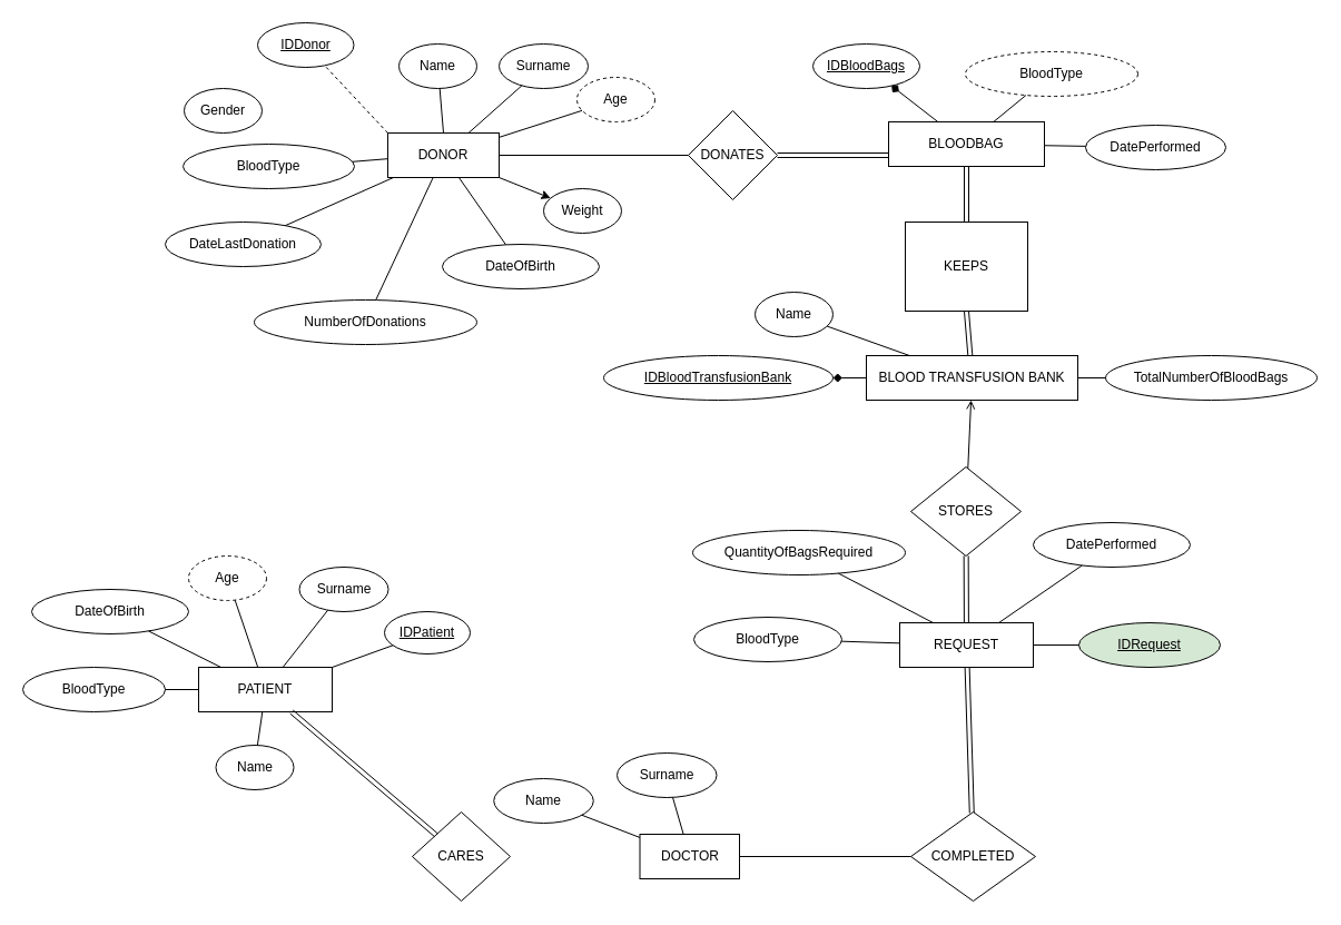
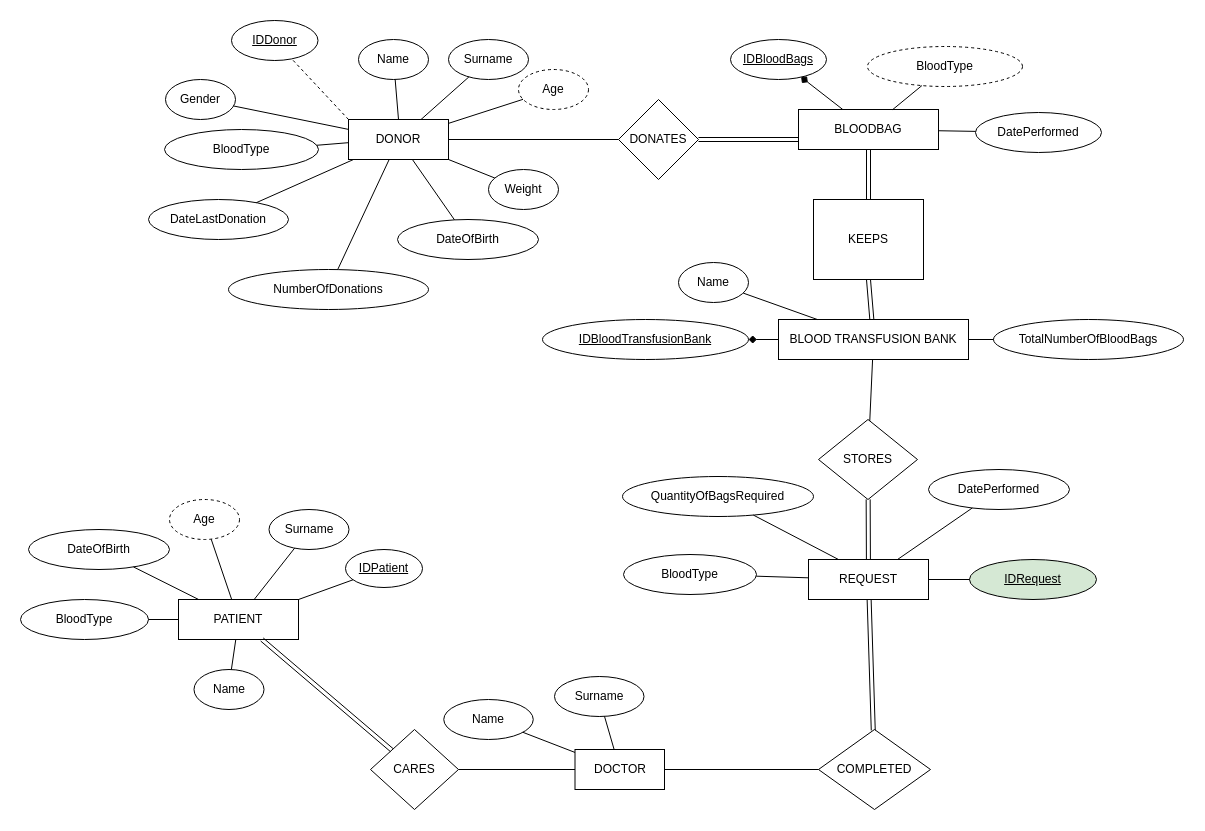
  <mxCell id="0" />
  <mxCell id="1" parent="0" />
  <mxCell id="2" style="edgeStyle=orthogonalEdgeStyle;rounded=0;orthogonalLoop=1;jettySize=auto;html=1;entryX=0.5;entryY=1;entryDx=0;entryDy=0;strokeColor=none;" parent="1" source="3" target="4" edge="1"><mxGeometry relative="1" as="geometry" /></mxCell>
  <mxCell id="3" value="DONOR" style="rounded=0;whiteSpace=wrap;html=1;" parent="1" vertex="1"><mxGeometry x="348" y="119" width="100" height="40" as="geometry" /></mxCell>
  <mxCell id="4" value="Name" style="ellipse;whiteSpace=wrap;html=1;" parent="1" vertex="1"><mxGeometry x="358" y="39" width="70" height="40" as="geometry" /></mxCell>
  <mxCell id="5" value="Surname" style="ellipse;whiteSpace=wrap;html=1;" parent="1" vertex="1"><mxGeometry x="448" y="39" width="80" height="40" as="geometry" /></mxCell>
  <mxCell id="6" value="Gender" style="ellipse;whiteSpace=wrap;html=1;" parent="1" vertex="1"><mxGeometry x="165" y="79" width="70" height="40" as="geometry" /></mxCell>
  <mxCell id="7" value="DateOfBirth" style="ellipse;whiteSpace=wrap;html=1;" parent="1" vertex="1"><mxGeometry x="397" y="219" width="141" height="40" as="geometry" /></mxCell>
  <mxCell id="8" value="" style="endArrow=none;html=1;rounded=0;exitX=0.5;exitY=0;exitDx=0;exitDy=0;" parent="1" source="3" target="4" edge="1"><mxGeometry width="50" height="50" relative="1" as="geometry"><mxPoint x="648" y="249" as="sourcePoint" /><mxPoint x="698" y="199" as="targetPoint" /></mxGeometry></mxCell>
  <mxCell id="9" value="" style="endArrow=none;html=1;rounded=0;" parent="1" source="3" target="5" edge="1"><mxGeometry width="50" height="50" relative="1" as="geometry"><mxPoint x="648" y="249" as="sourcePoint" /><mxPoint x="698" y="199" as="targetPoint" /></mxGeometry></mxCell>
+ <mxCell id="10" value="" style="endArrow=none;html=1;rounded=0;" parent="1" source="6" target="3" edge="1"><mxGeometry width="50" height="50" relative="1" as="geometry"><mxPoint x="648" y="249" as="sourcePoint" /><mxPoint x="698" y="199" as="targetPoint" /></mxGeometry></mxCell>
  <mxCell id="11" value="" style="endArrow=none;html=1;rounded=0;" parent="1" source="7" target="3" edge="1"><mxGeometry width="50" height="50" relative="1" as="geometry"><mxPoint x="608" y="249" as="sourcePoint" /><mxPoint x="658" y="199" as="targetPoint" /></mxGeometry></mxCell>
  <mxCell id="12" value="DONATES" style="rhombus;whiteSpace=wrap;html=1;" parent="1" vertex="1"><mxGeometry x="618" y="99" width="80" height="80" as="geometry" /></mxCell>
  <mxCell id="13" value="BLOODBAG" style="rounded=0;whiteSpace=wrap;html=1;" parent="1" vertex="1"><mxGeometry x="798" y="109" width="140" height="40" as="geometry" /></mxCell>
  <mxCell id="14" value="" style="endArrow=none;html=1;rounded=0;exitX=1;exitY=0.5;exitDx=0;exitDy=0;entryX=0;entryY=0.5;entryDx=0;entryDy=0;strokeColor=default;" parent="1" source="3" target="12" edge="1"><mxGeometry width="50" height="50" relative="1" as="geometry"><mxPoint x="608" y="249" as="sourcePoint" /><mxPoint x="658" y="199" as="targetPoint" /></mxGeometry></mxCell>
  <mxCell id="15" value="" style="endArrow=none;html=1;rounded=0;exitX=1;exitY=0.5;exitDx=0;exitDy=0;entryX=0;entryY=0.75;entryDx=0;entryDy=0;shape=link;" parent="1" source="12" target="13" edge="1"><mxGeometry width="50" height="50" relative="1" as="geometry"><mxPoint x="738" y="299" as="sourcePoint" /><mxPoint x="788" y="249" as="targetPoint" /></mxGeometry></mxCell>
  <mxCell id="16" value="BloodType" style="ellipse;whiteSpace=wrap;html=1;" parent="1" vertex="1"><mxGeometry x="164" y="129" width="154" height="40" as="geometry" /></mxCell>
  <mxCell id="17" value="" style="endArrow=none;html=1;rounded=0;" parent="1" source="16" target="3" edge="1"><mxGeometry width="50" height="50" relative="1" as="geometry"><mxPoint x="608" y="249" as="sourcePoint" /><mxPoint x="658" y="199" as="targetPoint" /></mxGeometry></mxCell>
  <mxCell id="18" value="BloodType" style="ellipse;whiteSpace=wrap;html=1;dashed=1;" parent="1" vertex="1"><mxGeometry x="867" y="46" width="155" height="40" as="geometry" /></mxCell>
  <mxCell id="19" value="IDBloodBags" style="ellipse;whiteSpace=wrap;html=1;fontStyle=4" parent="1" vertex="1"><mxGeometry x="730" y="39" width="96" height="40" as="geometry" /></mxCell>
  <mxCell id="20" value="" style="endArrow=diamond;html=1;rounded=0;" parent="1" source="13" target="19" edge="1"><mxGeometry width="50" height="50" relative="1" as="geometry"><mxPoint x="738" y="249" as="sourcePoint" /><mxPoint x="788" y="199" as="targetPoint" /></mxGeometry></mxCell>
  <mxCell id="21" value="" style="endArrow=none;html=1;rounded=0;" parent="1" source="18" target="13" edge="1"><mxGeometry width="50" height="50" relative="1" as="geometry"><mxPoint x="944.393" y="78.072" as="sourcePoint" /><mxPoint x="808" y="189" as="targetPoint" /></mxGeometry></mxCell>
  <mxCell id="22" value="KEEPS" style="whiteSpace=wrap;html=1;rounded=0;" parent="1" vertex="1"><mxGeometry x="813" y="199" width="110" height="80" as="geometry" /></mxCell>
  <mxCell id="23" value="" style="endArrow=none;html=1;rounded=0;exitX=0.5;exitY=0;exitDx=0;exitDy=0;shape=link;" parent="1" source="22" target="13" edge="1"><mxGeometry width="50" height="50" relative="1" as="geometry"><mxPoint x="738" y="299" as="sourcePoint" /><mxPoint x="788" y="249" as="targetPoint" /></mxGeometry></mxCell>
  <mxCell id="24" value="BLOOD TRANSFUSION BANK" style="rounded=0;whiteSpace=wrap;html=1;" parent="1" vertex="1"><mxGeometry x="778" y="319" width="190" height="40" as="geometry" /></mxCell>
  <mxCell id="25" value="" style="endArrow=none;html=1;rounded=0;entryX=0.5;entryY=1;entryDx=0;entryDy=0;shape=link;" parent="1" source="24" target="22" edge="1"><mxGeometry width="50" height="50" relative="1" as="geometry"><mxPoint x="738" y="299" as="sourcePoint" /><mxPoint x="788" y="249" as="targetPoint" /></mxGeometry></mxCell>
  <mxCell id="26" value="IDBloodTransfusionBank" style="ellipse;whiteSpace=wrap;html=1;fontStyle=4" parent="1" vertex="1"><mxGeometry x="542" y="319" width="206" height="40" as="geometry" /></mxCell>
  <mxCell id="27" value="TotalNumberOfBloodBags" style="ellipse;whiteSpace=wrap;html=1;" parent="1" vertex="1"><mxGeometry x="993" y="319" width="190" height="40" as="geometry" /></mxCell>
  <mxCell id="28" value="" style="endArrow=diamond;html=1;rounded=0;" parent="1" source="24" target="26" edge="1"><mxGeometry width="50" height="50" relative="1" as="geometry"><mxPoint x="738" y="299" as="sourcePoint" /><mxPoint x="788" y="249" as="targetPoint" /></mxGeometry></mxCell>
  <mxCell id="29" value="" style="endArrow=none;html=1;rounded=0;" parent="1" source="24" target="27" edge="1"><mxGeometry width="50" height="50" relative="1" as="geometry"><mxPoint x="738" y="299" as="sourcePoint" /><mxPoint x="788" y="249" as="targetPoint" /></mxGeometry></mxCell>
  <mxCell id="30" value="STORES" style="rhombus;whiteSpace=wrap;html=1;" parent="1" vertex="1"><mxGeometry x="818" y="419" width="99" height="80" as="geometry" /></mxCell>
  <mxCell id="31" value="DateLastDonation" style="ellipse;whiteSpace=wrap;html=1;" parent="1" vertex="1"><mxGeometry x="148" y="199" width="140" height="40" as="geometry" /></mxCell>
  <mxCell id="32" value="NumberOfDonations" style="ellipse;whiteSpace=wrap;html=1;" parent="1" vertex="1"><mxGeometry x="228" y="269" width="200" height="40" as="geometry" /></mxCell>
  <mxCell id="33" value="" style="endArrow=none;html=1;rounded=0;" parent="1" source="31" target="3" edge="1"><mxGeometry width="50" height="50" relative="1" as="geometry"><mxPoint x="628" y="279" as="sourcePoint" /><mxPoint x="678" y="229" as="targetPoint" /></mxGeometry></mxCell>
  <mxCell id="34" value="" style="endArrow=none;html=1;rounded=0;" parent="1" source="32" target="3" edge="1"><mxGeometry width="50" height="50" relative="1" as="geometry"><mxPoint x="468" y="279" as="sourcePoint" /><mxPoint x="518" y="229" as="targetPoint" /></mxGeometry></mxCell>
  <mxCell id="35" value="REQUEST" style="rounded=0;whiteSpace=wrap;html=1;" parent="1" vertex="1"><mxGeometry x="808" y="559" width="120" height="40" as="geometry" /></mxCell>
- <mxCell id="36" value="" style="endArrow=open;html=1;rounded=0;" parent="1" source="30" target="24" edge="1"><mxGeometry width="50" height="50" relative="1" as="geometry"><mxPoint x="718" y="459" as="sourcePoint" /><mxPoint x="768" y="409" as="targetPoint" /></mxGeometry></mxCell>
+ <mxCell id="36" value="" style="endArrow=none;html=1;rounded=0;" parent="1" source="30" target="24" edge="1"><mxGeometry width="50" height="50" relative="1" as="geometry"><mxPoint x="718" y="459" as="sourcePoint" /><mxPoint x="768" y="409" as="targetPoint" /></mxGeometry></mxCell>
  <mxCell id="37" value="IDRequest" style="ellipse;whiteSpace=wrap;html=1;fontStyle=4;fillColor=#d5e8d4;" parent="1" vertex="1"><mxGeometry x="969" y="559" width="127" height="40" as="geometry" /></mxCell>
  <mxCell id="38" value="DatePerformed" style="ellipse;whiteSpace=wrap;html=1;" parent="1" vertex="1"><mxGeometry x="928" y="469" width="141" height="40" as="geometry" /></mxCell>
  <mxCell id="39" value="" style="endArrow=none;html=1;rounded=0;shape=link;" parent="1" source="35" target="30" edge="1"><mxGeometry width="50" height="50" relative="1" as="geometry"><mxPoint x="628" y="379" as="sourcePoint" /><mxPoint x="678" y="329" as="targetPoint" /></mxGeometry></mxCell>
  <mxCell id="40" value="BloodType" style="ellipse;whiteSpace=wrap;html=1;" parent="1" vertex="1"><mxGeometry x="623" y="554" width="133" height="40" as="geometry" /></mxCell>
  <mxCell id="41" value="QuantityOfBagsRequired" style="ellipse;whiteSpace=wrap;html=1;" parent="1" vertex="1"><mxGeometry x="622" y="476" width="191" height="40" as="geometry" /></mxCell>
  <mxCell id="42" value="" style="endArrow=none;html=1;rounded=0;" parent="1" source="37" target="35" edge="1"><mxGeometry width="50" height="50" relative="1" as="geometry"><mxPoint x="848" y="619" as="sourcePoint" /><mxPoint x="898" y="569" as="targetPoint" /></mxGeometry></mxCell>
  <mxCell id="43" value="" style="endArrow=none;html=1;rounded=0;" parent="1" source="35" target="38" edge="1"><mxGeometry width="50" height="50" relative="1" as="geometry"><mxPoint x="768" y="579" as="sourcePoint" /><mxPoint x="818" y="529" as="targetPoint" /></mxGeometry></mxCell>
  <mxCell id="44" value="" style="endArrow=none;html=1;rounded=0;" parent="1" source="40" target="35" edge="1"><mxGeometry width="50" height="50" relative="1" as="geometry"><mxPoint x="768" y="579" as="sourcePoint" /><mxPoint x="818" y="529" as="targetPoint" /></mxGeometry></mxCell>
  <mxCell id="45" value="" style="endArrow=none;html=1;rounded=0;exitX=0.25;exitY=0;exitDx=0;exitDy=0;" parent="1" source="35" target="41" edge="1"><mxGeometry width="50" height="50" relative="1" as="geometry"><mxPoint x="621" y="509.892" as="sourcePoint" /><mxPoint x="511" y="466" as="targetPoint" /></mxGeometry></mxCell>
  <mxCell id="46" value="DOCTOR" style="rounded=0;whiteSpace=wrap;html=1;" parent="1" vertex="1"><mxGeometry x="574.5" y="749" width="89.5" height="40" as="geometry" /></mxCell>
  <mxCell id="47" value="COMPLETED" style="rhombus;whiteSpace=wrap;html=1;" parent="1" vertex="1"><mxGeometry x="818" y="729" width="112" height="80" as="geometry" /></mxCell>
  <mxCell id="48" value="" style="endArrow=none;html=1;rounded=0;shape=link;" parent="1" source="47" target="35" edge="1"><mxGeometry width="50" height="50" relative="1" as="geometry"><mxPoint x="748" y="679" as="sourcePoint" /><mxPoint x="798" y="629" as="targetPoint" /></mxGeometry></mxCell>
  <mxCell id="49" value="" style="endArrow=none;html=1;rounded=0;" parent="1" source="46" target="47" edge="1"><mxGeometry width="50" height="50" relative="1" as="geometry"><mxPoint x="748" y="739" as="sourcePoint" /><mxPoint x="798" y="689" as="targetPoint" /></mxGeometry></mxCell>
  <mxCell id="50" value="Name" style="ellipse;whiteSpace=wrap;html=1;" parent="1" vertex="1"><mxGeometry x="443.25" y="699" width="89.5" height="40" as="geometry" /></mxCell>
  <mxCell id="51" value="Surname" style="ellipse;whiteSpace=wrap;html=1;" parent="1" vertex="1"><mxGeometry x="554" y="676" width="89.5" height="40" as="geometry" /></mxCell>
  <mxCell id="52" value="" style="endArrow=none;html=1;rounded=0;" parent="1" source="51" target="46" edge="1"><mxGeometry width="50" height="50" relative="1" as="geometry"><mxPoint x="424" y="889" as="sourcePoint" /><mxPoint x="474" y="839" as="targetPoint" /></mxGeometry></mxCell>
  <mxCell id="53" value="" style="endArrow=none;html=1;rounded=0;" parent="1" source="50" target="46" edge="1"><mxGeometry width="50" height="50" relative="1" as="geometry"><mxPoint x="474" y="929" as="sourcePoint" /><mxPoint x="594" y="839" as="targetPoint" /></mxGeometry></mxCell>
  <mxCell id="54" value="CARES" style="rhombus;whiteSpace=wrap;html=1;" parent="1" vertex="1"><mxGeometry x="370" y="729" width="88" height="80" as="geometry" /></mxCell>
+ <mxCell id="55" value="" style="endArrow=none;html=1;rounded=0;" parent="1" source="54" target="46" edge="1"><mxGeometry width="50" height="50" relative="1" as="geometry"><mxPoint x="748" y="709" as="sourcePoint" /><mxPoint x="798" y="659" as="targetPoint" /></mxGeometry></mxCell>
  <mxCell id="56" value="PATIENT" style="rounded=0;whiteSpace=wrap;html=1;" parent="1" vertex="1"><mxGeometry x="178" y="599" width="120" height="40" as="geometry" /></mxCell>
  <mxCell id="57" value="" style="endArrow=none;html=1;rounded=0;shape=link;" parent="1" source="56" target="54" edge="1"><mxGeometry width="50" height="50" relative="1" as="geometry"><mxPoint x="198" y="579" as="sourcePoint" /><mxPoint x="248" y="529" as="targetPoint" /></mxGeometry></mxCell>
  <mxCell id="58" value="Name" style="ellipse;whiteSpace=wrap;html=1;" parent="1" vertex="1"><mxGeometry x="193.5" y="669" width="70" height="40" as="geometry" /></mxCell>
  <mxCell id="59" value="Surname" style="ellipse;whiteSpace=wrap;html=1;" parent="1" vertex="1"><mxGeometry x="268.5" y="509" width="80" height="40" as="geometry" /></mxCell>
  <mxCell id="60" value="DateOfBirth" style="ellipse;whiteSpace=wrap;html=1;" parent="1" vertex="1"><mxGeometry x="28" y="529" width="141" height="40" as="geometry" /></mxCell>
  <mxCell id="61" value="BloodType" style="ellipse;whiteSpace=wrap;html=1;" parent="1" vertex="1"><mxGeometry x="20" y="599" width="128" height="40" as="geometry" /></mxCell>
  <mxCell id="62" value="" style="endArrow=none;html=1;rounded=0;" parent="1" source="59" target="56" edge="1"><mxGeometry width="50" height="50" relative="1" as="geometry"><mxPoint x="318" y="689" as="sourcePoint" /><mxPoint x="368" y="649" as="targetPoint" /></mxGeometry></mxCell>
  <mxCell id="63" value="" style="endArrow=none;html=1;rounded=0;" parent="1" source="58" target="56" edge="1"><mxGeometry width="50" height="50" relative="1" as="geometry"><mxPoint x="-112" y="669" as="sourcePoint" /><mxPoint x="-62" y="619" as="targetPoint" /></mxGeometry></mxCell>
  <mxCell id="64" value="" style="endArrow=none;html=1;rounded=0;" parent="1" source="60" target="56" edge="1"><mxGeometry width="50" height="50" relative="1" as="geometry"><mxPoint x="18" y="709" as="sourcePoint" /><mxPoint x="68" y="659" as="targetPoint" /></mxGeometry></mxCell>
  <mxCell id="65" value="" style="endArrow=none;html=1;rounded=0;" parent="1" source="61" target="56" edge="1"><mxGeometry width="50" height="50" relative="1" as="geometry"><mxPoint x="-172" y="669" as="sourcePoint" /><mxPoint x="-122" y="619" as="targetPoint" /></mxGeometry></mxCell>
  <mxCell id="66" value="Age" style="ellipse;whiteSpace=wrap;html=1;dashed=1;" parent="1" vertex="1"><mxGeometry x="518" y="69" width="70" height="40" as="geometry" /></mxCell>
  <mxCell id="67" value="" style="endArrow=none;html=1;rounded=0;" parent="1" source="3" target="66" edge="1"><mxGeometry width="50" height="50" relative="1" as="geometry"><mxPoint x="228" y="499" as="sourcePoint" /><mxPoint x="278" y="449" as="targetPoint" /></mxGeometry></mxCell>
  <mxCell id="68" value="Age" style="ellipse;whiteSpace=wrap;html=1;dashed=1;" parent="1" vertex="1"><mxGeometry x="169" y="499" width="70" height="40" as="geometry" /></mxCell>
  <mxCell id="69" value="" style="endArrow=none;html=1;rounded=0;" parent="1" source="56" target="68" edge="1"><mxGeometry width="50" height="50" relative="1" as="geometry"><mxPoint x="-42" y="429" as="sourcePoint" /><mxPoint x="8" y="379" as="targetPoint" /></mxGeometry></mxCell>
  <mxCell id="70" value="Weight" style="ellipse;whiteSpace=wrap;html=1;" parent="1" vertex="1"><mxGeometry x="488" y="169" width="70" height="40" as="geometry" /></mxCell>
- <mxCell id="71" value="" style="endArrow=classic;html=1;rounded=0;" parent="1" source="3" target="70" edge="1"><mxGeometry width="50" height="50" relative="1" as="geometry"><mxPoint x="468" y="309" as="sourcePoint" /><mxPoint x="518" y="259" as="targetPoint" /></mxGeometry></mxCell>
+ <mxCell id="71" value="" style="endArrow=none;html=1;rounded=0;" parent="1" source="3" target="70" edge="1"><mxGeometry width="50" height="50" relative="1" as="geometry"><mxPoint x="468" y="309" as="sourcePoint" /><mxPoint x="518" y="259" as="targetPoint" /></mxGeometry></mxCell>
  <mxCell id="72" value="IDDonor" style="ellipse;whiteSpace=wrap;html=1;fontStyle=4" parent="1" vertex="1"><mxGeometry x="231" y="20" width="86.5" height="40" as="geometry" /></mxCell>
  <mxCell id="73" value="" style="endArrow=none;html=1;rounded=0;exitX=0;exitY=0;exitDx=0;exitDy=0;dashed=1;" parent="1" source="3" target="72" edge="1"><mxGeometry width="50" height="50" relative="1" as="geometry"><mxPoint x="340.556" y="129" as="sourcePoint" /><mxPoint x="683" y="162" as="targetPoint" /></mxGeometry></mxCell>
  <mxCell id="74" value="IDPatient" style="ellipse;whiteSpace=wrap;html=1;fontStyle=4" parent="1" vertex="1"><mxGeometry x="345" y="549" width="77" height="38" as="geometry" /></mxCell>
  <mxCell id="75" value="" style="endArrow=none;html=1;rounded=0;entryX=1;entryY=0;entryDx=0;entryDy=0;" parent="1" source="74" target="56" edge="1"><mxGeometry width="50" height="50" relative="1" as="geometry"><mxPoint x="-2" y="752" as="sourcePoint" /><mxPoint x="428" y="572" as="targetPoint" /></mxGeometry></mxCell>
  <mxCell id="76" value="Name" style="ellipse;whiteSpace=wrap;html=1;fontStyle=0" parent="1" vertex="1"><mxGeometry x="678" y="262" width="70" height="40" as="geometry" /></mxCell>
  <mxCell id="77" value="" style="endArrow=none;html=1;rounded=0;" parent="1" source="24" target="76" edge="1"><mxGeometry width="50" height="50" relative="1" as="geometry"><mxPoint x="778" y="401" as="sourcePoint" /><mxPoint x="788" y="311" as="targetPoint" /></mxGeometry></mxCell>
  <mxCell id="78" value="DatePerformed" style="ellipse;whiteSpace=wrap;html=1;fontStyle=0" parent="1" vertex="1"><mxGeometry x="975" y="112" width="126" height="40" as="geometry" /></mxCell>
  <mxCell id="79" value="" style="endArrow=none;html=1;rounded=0;" parent="1" source="13" target="78" edge="1"><mxGeometry width="50" height="50" relative="1" as="geometry"><mxPoint x="1098" y="199" as="sourcePoint" /><mxPoint x="1044" y="289" as="targetPoint" /></mxGeometry></mxCell>
